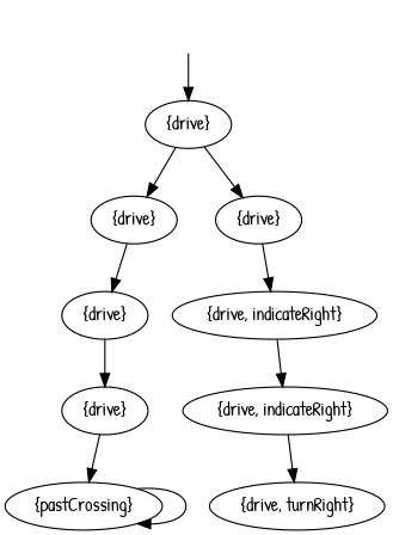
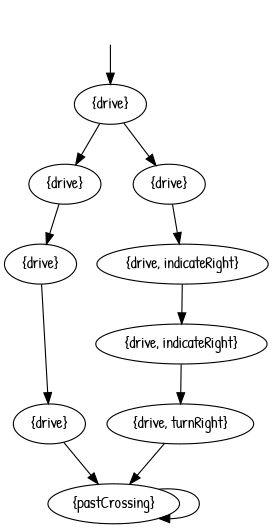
  digraph {
    fontname="Patrick Hand"
    node [fontname="Patrick Hand"]
    edge [fontname="Patrick Hand"]
    _init [style=invis]
    n2 [label="{drive}"]
    n3 [label="{drive}"]
    n4 [label="{drive}"]
    n5 [label="{drive}"]
    n6 [label="{drive, indicateRight}"]
    n7 [label="{drive}"]
    n8 [label="{drive, indicateRight}"]
    n9 [label="{pastCrossing}"]
    n10 [label="{drive, turnRight}"]
    _init -> n2
    n2 -> n3
    n2 -> n4
    n3 -> n5
    n4 -> n6
    n5 -> n7
    n6 -> n8
    n7 -> n9
    n8 -> n10
    n9 -> n9
+   n10 -> n9
  }
